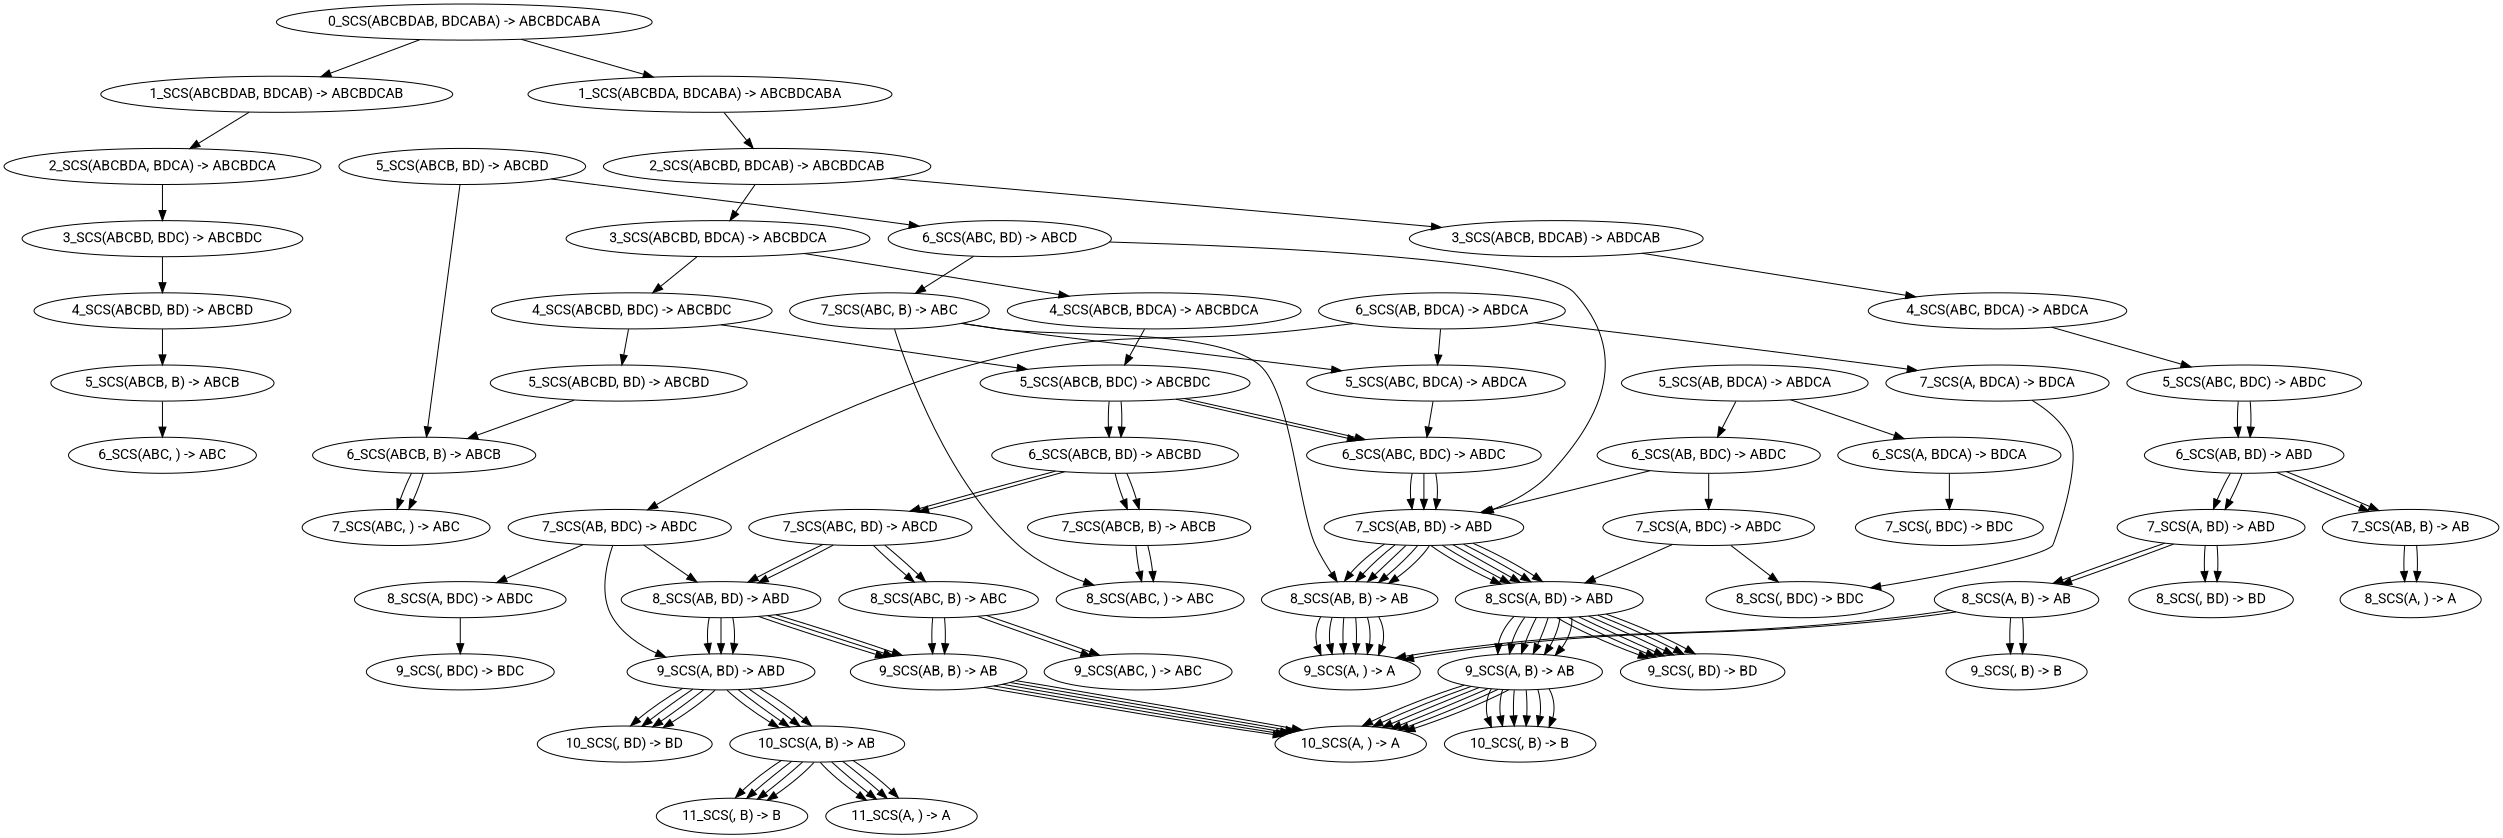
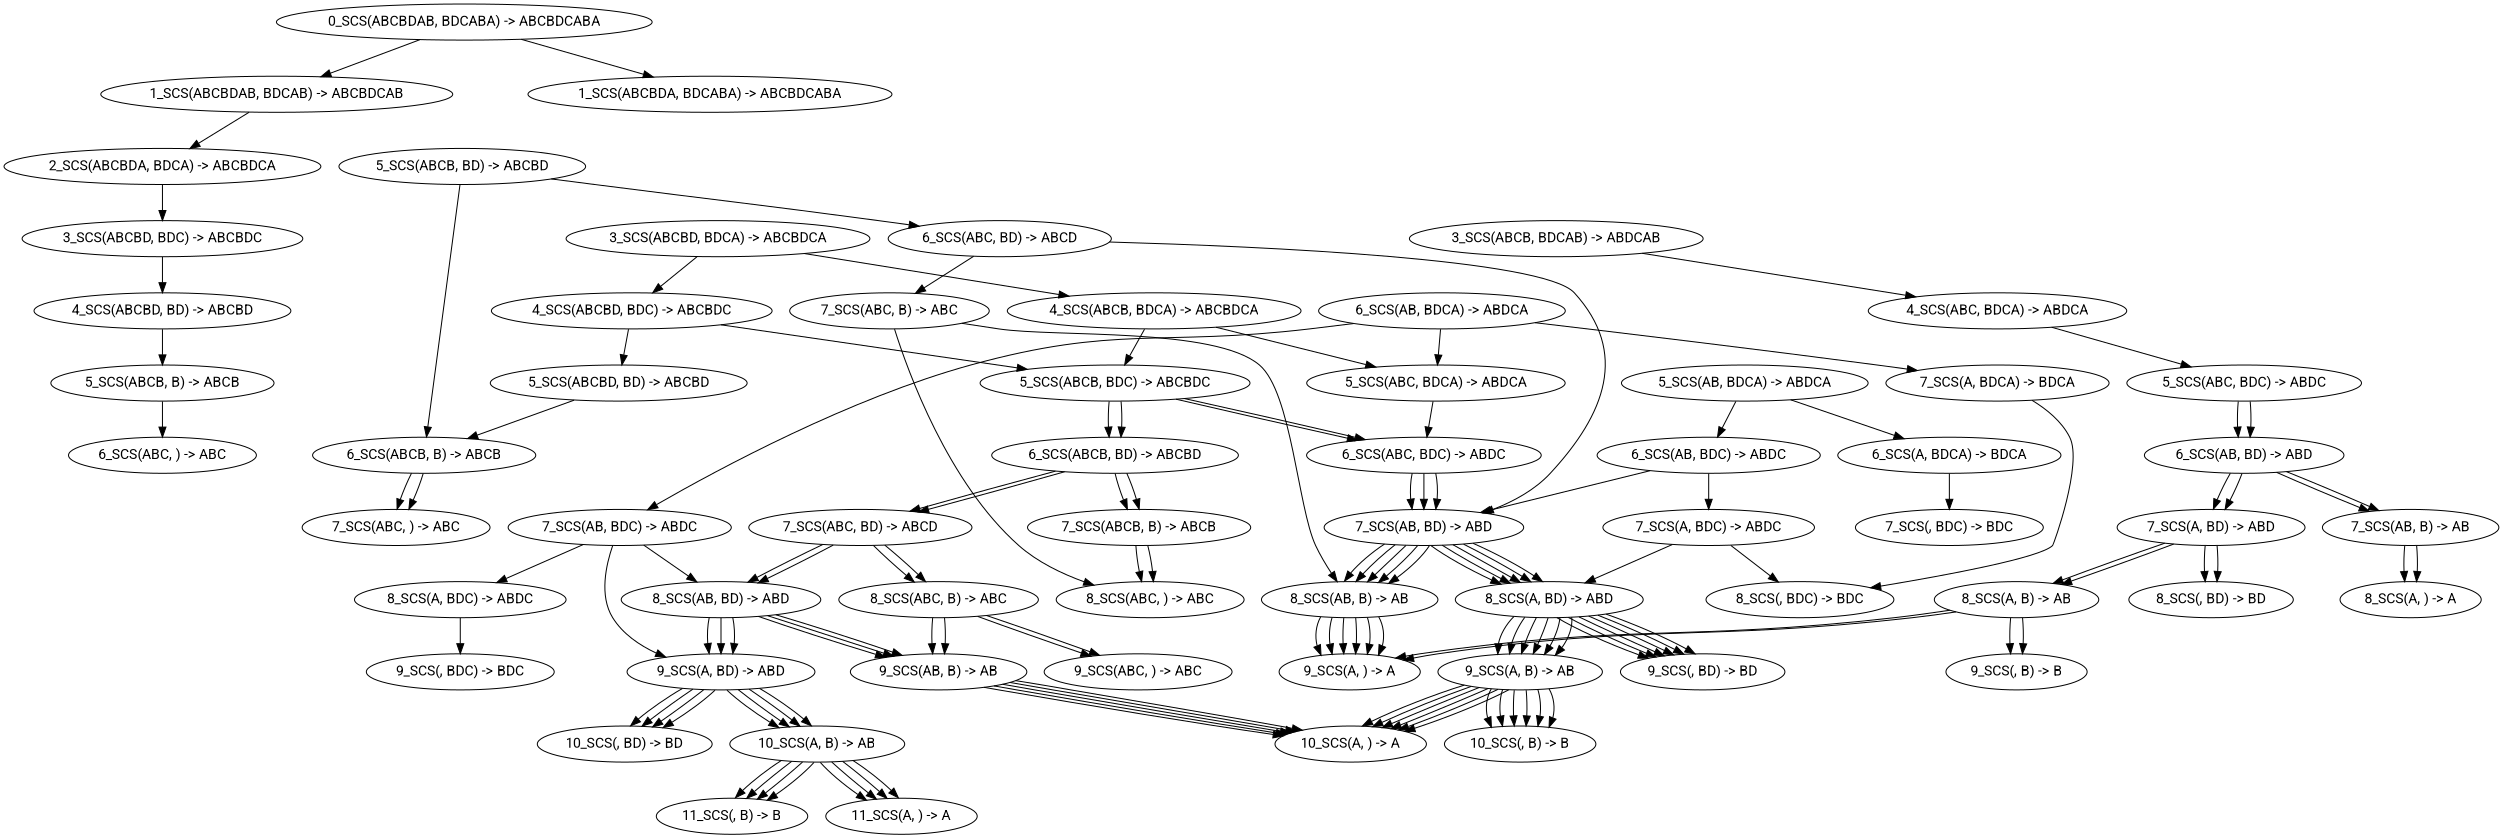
  digraph {
    fontname=Roboto
    node [fontname=Roboto]
    edge [fontname=Roboto]
    n1 [label="0_SCS(ABCBDAB, BDCABA) -> ABCBDCABA"]
    n2 [label="1_SCS(ABCBDA, BDCABA) -> ABCBDCABA"]
    n3 [label="1_SCS(ABCBDAB, BDCAB) -> ABCBDCAB"]
-   n4 [label="2_SCS(ABCBD, BDCAB) -> ABCBDCAB"]
    n5 [label="2_SCS(ABCBDA, BDCA) -> ABCBDCA"]
    n6 [label="3_SCS(ABCB, BDCAB) -> ABDCAB"]
    n7 [label="3_SCS(ABCBD, BDCA) -> ABCBDCA"]
    n8 [label="4_SCS(ABC, BDCA) -> ABDCA"]
    n9 [label="4_SCS(ABCB, BDCA) -> ABCBDCA"]
    n10 [label="4_SCS(ABCBD, BDC) -> ABCBDC"]
    n11 [label="5_SCS(ABC, BDC) -> ABDC"]
    n12 [label="5_SCS(AB, BDCA) -> ABDCA"]
    n13 [label="6_SCS(A, BDCA) -> BDCA"]
    n14 [label="6_SCS(AB, BDC) -> ABDC"]
    n15 [label="6_SCS(AB, BD) -> ABD"]
    n16 [label="7_SCS(, BDC) -> BDC"]
    n17 [label="7_SCS(A, BDC) -> ABDC"]
    n18 [label="7_SCS(AB, BD) -> ABD"]
    n19 [label="8_SCS(, BDC) -> BDC"]
    n20 [label="8_SCS(A, BD) -> ABD"]
    n21 [label="8_SCS(AB, B) -> AB"]
    n22 [label="9_SCS(, BD) -> BD"]
    n23 [label="9_SCS(A, B) -> AB"]
    n24 [label="10_SCS(, B) -> B"]
    n25 [label="10_SCS(A, ) -> A"]
    n26 [label="9_SCS(A, ) -> A"]
    n27 [label="7_SCS(A, BD) -> ABD"]
    n28 [label="7_SCS(AB, B) -> AB"]
    n29 [label="8_SCS(, BD) -> BD"]
    n30 [label="8_SCS(A, B) -> AB"]
    n31 [label="8_SCS(A, ) -> A"]
    n32 [label="9_SCS(, B) -> B"]
    n33 [label="5_SCS(ABC, BDCA) -> ABDCA"]
    n34 [label="5_SCS(ABCB, BDC) -> ABCBDC"]
    n35 [label="5_SCS(ABCBD, BD) -> ABCBD"]
    n36 [label="6_SCS(ABC, BDC) -> ABDC"]
    n37 [label="6_SCS(ABCB, BD) -> ABCBD"]
    n38 [label="6_SCS(AB, BDCA) -> ABDCA"]
    n39 [label="7_SCS(A, BDCA) -> BDCA"]
    n40 [label="7_SCS(AB, BDC) -> ABDC"]
    n41 [label="8_SCS(A, BDC) -> ABDC"]
    n42 [label="8_SCS(AB, BD) -> ABD"]
    n43 [label="9_SCS(A, BD) -> ABD"]
    n44 [label="9_SCS(, BDC) -> BDC"]
    n45 [label="9_SCS(AB, B) -> AB"]
    n46 [label="10_SCS(, BD) -> BD"]
    n47 [label="10_SCS(A, B) -> AB"]
    n48 [label="11_SCS(, B) -> B"]
    n49 [label="11_SCS(A, ) -> A"]
    n50 [label="7_SCS(ABC, BD) -> ABCD"]
    n51 [label="7_SCS(ABCB, B) -> ABCB"]
    n52 [label="8_SCS(ABC, B) -> ABC"]
    n53 [label="8_SCS(ABC, ) -> ABC"]
    n54 [label="9_SCS(ABC, ) -> ABC"]
    n55 [label="6_SCS(ABCB, B) -> ABCB"]
    n56 [label="7_SCS(ABC, ) -> ABC"]
    n57 [label="3_SCS(ABCBD, BDC) -> ABCBDC"]
    n58 [label="4_SCS(ABCBD, BD) -> ABCBD"]
    n59 [label="5_SCS(ABCB, B) -> ABCB"]
    n60 [label="5_SCS(ABCB, BD) -> ABCBD"]
    n61 [label="6_SCS(ABC, BD) -> ABCD"]
    n62 [label="7_SCS(ABC, B) -> ABC"]
    n63 [label="6_SCS(ABC, ) -> ABC"]
    n1 -> n2
    n1 -> n3
-   n2 -> n4
    n3 -> n5
-   n4 -> n6
-   n4 -> n7
    n5 -> n57
    n6 -> n8
    n7 -> n9
    n7 -> n10
    n8 -> n11
-   n62 -> n33
+   n9 -> n33
    n9 -> n34
    n10 -> n34
    n10 -> n35
    n11 -> n15
    n11 -> n15
    n12 -> n13
    n12 -> n14
    n13 -> n16
    n14 -> n17
    n14 -> n18
    n15 -> n27
    n15 -> n27
    n15 -> n28
    n15 -> n28
    n17 -> n19
    n17 -> n20
    n18 -> n20
    n18 -> n20
    n18 -> n20
    n18 -> n20
    n18 -> n20
    n18 -> n21
    n18 -> n21
    n18 -> n21
    n18 -> n21
    n18 -> n21
    n20 -> n22
    n20 -> n22
    n20 -> n22
    n20 -> n22
    n20 -> n22
    n20 -> n22
    n20 -> n23
    n20 -> n23
    n20 -> n23
    n20 -> n23
    n20 -> n23
    n20 -> n23
    n21 -> n26
    n21 -> n26
    n21 -> n26
    n21 -> n26
    n21 -> n26
    n21 -> n26
    n23 -> n24
    n23 -> n24
    n23 -> n24
    n23 -> n24
    n23 -> n24
    n23 -> n24
    n23 -> n25
    n23 -> n25
    n23 -> n25
    n23 -> n25
    n23 -> n25
    n23 -> n25
    n27 -> n29
    n27 -> n29
    n27 -> n30
    n27 -> n30
    n28 -> n31
    n28 -> n31
    n30 -> n26
    n30 -> n26
    n30 -> n32
    n30 -> n32
    n33 -> n36
    n34 -> n36
    n34 -> n36
    n34 -> n37
    n34 -> n37
    n35 -> n55
    n36 -> n18
    n36 -> n18
    n36 -> n18
    n37 -> n50
    n37 -> n50
    n37 -> n51
    n37 -> n51
    n38 -> n33
    n38 -> n39
    n38 -> n40
    n39 -> n19
    n40 -> n41
    n40 -> n42
    n40 -> n43
    n41 -> n44
    n42 -> n43
    n42 -> n43
    n42 -> n43
    n42 -> n45
    n42 -> n45
    n42 -> n45
    n43 -> n46
    n43 -> n46
    n43 -> n46
    n43 -> n46
    n43 -> n47
    n43 -> n47
    n43 -> n47
    n43 -> n47
    n45 -> n25
    n45 -> n25
    n45 -> n25
    n45 -> n25
    n45 -> n25
    n47 -> n48
    n47 -> n48
    n47 -> n48
    n47 -> n48
    n47 -> n49
    n47 -> n49
    n47 -> n49
    n47 -> n49
    n50 -> n42
    n50 -> n42
    n50 -> n52
    n50 -> n52
    n51 -> n53
    n51 -> n53
    n52 -> n45
    n52 -> n45
    n52 -> n54
    n52 -> n54
    n55 -> n56
    n55 -> n56
    n57 -> n58
    n58 -> n59
    n59 -> n63
    n60 -> n55
    n60 -> n61
    n61 -> n18
    n61 -> n62
    n62 -> n21
    n62 -> n53
  }
